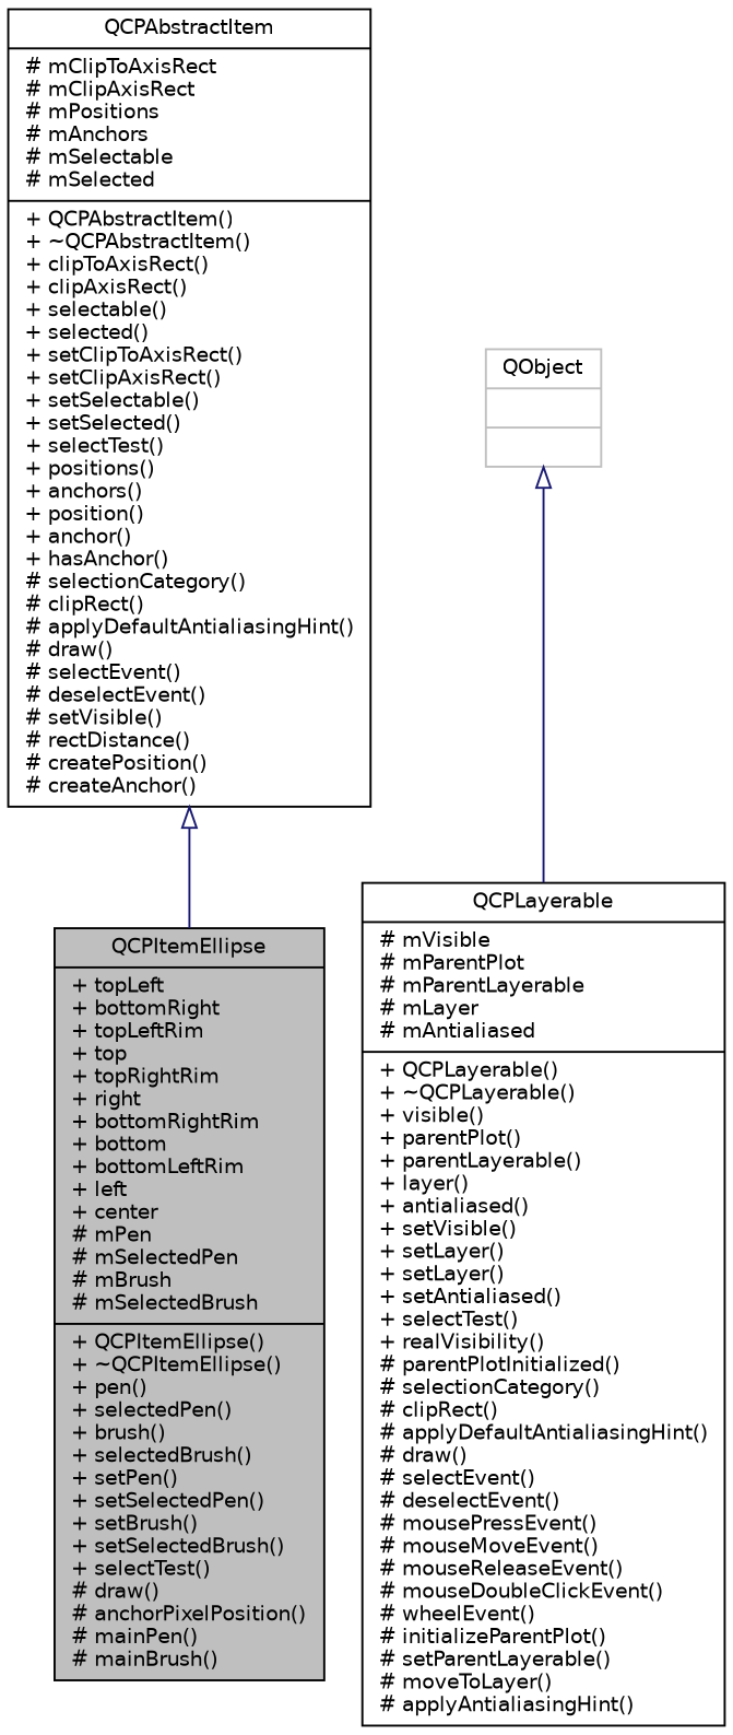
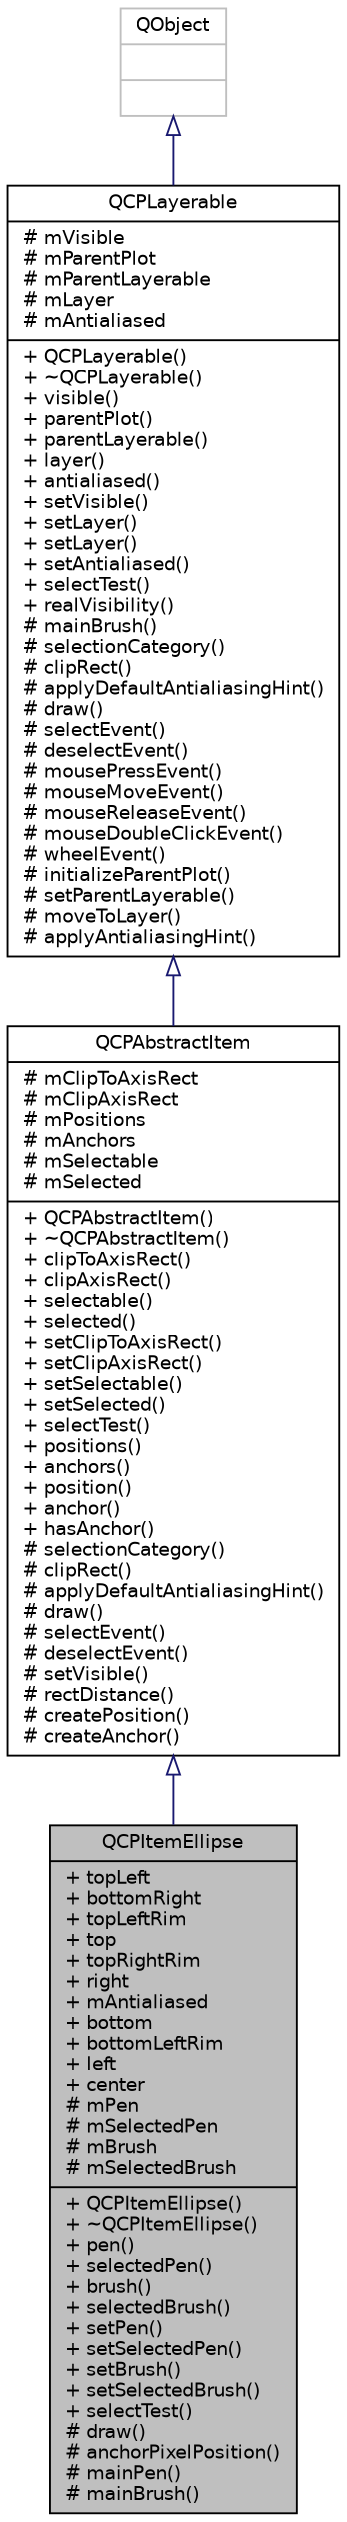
  digraph {
    node [color=black fillcolor=white fontname=Helvetica fontsize=10 shape=record style=filled]
    edge [arrowtail=onormal color=midnightblue dir=back fontname=Helvetica fontsize=10 labelfontname=Helvetica labelfontsize=10 style=solid]
-   n1 [fillcolor=grey75 fontcolor=black height=0.2 label="{QCPItemEllipse\n|+ topLeft\l+ bottomRight\l+ topLeftRim\l+ top\l+ topRightRim\l+ right\l+ bottomRightRim\l+ bottom\l+ bottomLeftRim\l+ left\l+ center\l# mPen\l# mSelectedPen\l# mBrush\l# mSelectedBrush\l|+ QCPItemEllipse()\l+ ~QCPItemEllipse()\l+ pen()\l+ selectedPen()\l+ brush()\l+ selectedBrush()\l+ setPen()\l+ setSelectedPen()\l+ setBrush()\l+ setSelectedBrush()\l+ selectTest()\l# draw()\l# anchorPixelPosition()\l# mainPen()\l# mainBrush()\l}" width=0.4]
+   n1 [fillcolor=grey75 fontcolor=black height=0.2 label="{QCPItemEllipse\n|+ topLeft\l+ bottomRight\l+ topLeftRim\l+ top\l+ topRightRim\l+ right\l+ mAntialiased\l+ bottom\l+ bottomLeftRim\l+ left\l+ center\l# mPen\l# mSelectedPen\l# mBrush\l# mSelectedBrush\l|+ QCPItemEllipse()\l+ ~QCPItemEllipse()\l+ pen()\l+ selectedPen()\l+ brush()\l+ selectedBrush()\l+ setPen()\l+ setSelectedPen()\l+ setBrush()\l+ setSelectedBrush()\l+ selectTest()\l# draw()\l# anchorPixelPosition()\l# mainPen()\l# mainBrush()\l}" width=0.4]
    n2 [height=0.2 label="{QCPAbstractItem\n|# mClipToAxisRect\l# mClipAxisRect\l# mPositions\l# mAnchors\l# mSelectable\l# mSelected\l|+ QCPAbstractItem()\l+ ~QCPAbstractItem()\l+ clipToAxisRect()\l+ clipAxisRect()\l+ selectable()\l+ selected()\l+ setClipToAxisRect()\l+ setClipAxisRect()\l+ setSelectable()\l+ setSelected()\l+ selectTest()\l+ positions()\l+ anchors()\l+ position()\l+ anchor()\l+ hasAnchor()\l# selectionCategory()\l# clipRect()\l# applyDefaultAntialiasingHint()\l# draw()\l# selectEvent()\l# deselectEvent()\l# setVisible()\l# rectDistance()\l# createPosition()\l# createAnchor()\l}" width=0.4]
-   n3 [height=0.2 label="{QCPLayerable\n|# mVisible\l# mParentPlot\l# mParentLayerable\l# mLayer\l# mAntialiased\l|+ QCPLayerable()\l+ ~QCPLayerable()\l+ visible()\l+ parentPlot()\l+ parentLayerable()\l+ layer()\l+ antialiased()\l+ setVisible()\l+ setLayer()\l+ setLayer()\l+ setAntialiased()\l+ selectTest()\l+ realVisibility()\l# parentPlotInitialized()\l# selectionCategory()\l# clipRect()\l# applyDefaultAntialiasingHint()\l# draw()\l# selectEvent()\l# deselectEvent()\l# mousePressEvent()\l# mouseMoveEvent()\l# mouseReleaseEvent()\l# mouseDoubleClickEvent()\l# wheelEvent()\l# initializeParentPlot()\l# setParentLayerable()\l# moveToLayer()\l# applyAntialiasingHint()\l}" width=0.4]
+   n3 [height=0.2 label="{QCPLayerable\n|# mVisible\l# mParentPlot\l# mParentLayerable\l# mLayer\l# mAntialiased\l|+ QCPLayerable()\l+ ~QCPLayerable()\l+ visible()\l+ parentPlot()\l+ parentLayerable()\l+ layer()\l+ antialiased()\l+ setVisible()\l+ setLayer()\l+ setLayer()\l+ setAntialiased()\l+ selectTest()\l+ realVisibility()\l# mainBrush()\l# selectionCategory()\l# clipRect()\l# applyDefaultAntialiasingHint()\l# draw()\l# selectEvent()\l# deselectEvent()\l# mousePressEvent()\l# mouseMoveEvent()\l# mouseReleaseEvent()\l# mouseDoubleClickEvent()\l# wheelEvent()\l# initializeParentPlot()\l# setParentLayerable()\l# moveToLayer()\l# applyAntialiasingHint()\l}" width=0.4]
    n4 [color=grey75 height=0.2 label="{QObject\n||}" width=0.4]
    n2 -> n1
+   n3 -> n2
    n4 -> n3
  }
